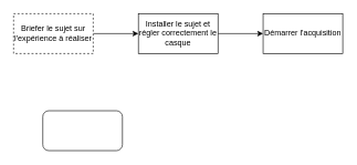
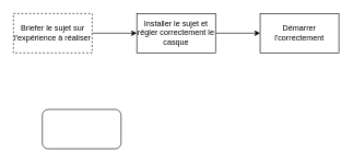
  <mxCell id="0" />
  <mxCell id="1" parent="0" />
  <mxCell id="2" style="edgeStyle=orthogonalEdgeStyle;rounded=0;orthogonalLoop=1;jettySize=auto;html=1;entryX=0;entryY=0.5;entryDx=0;entryDy=0;" edge="1" parent="1" source="3" target="5"><mxGeometry relative="1" as="geometry" /></mxCell>
  <mxCell id="3" value="Briefer le sujet sur l'expérience à réaliser" style="rounded=0;whiteSpace=wrap;html=1;dashed=1;" vertex="1" parent="1"><mxGeometry x="20" y="20" width="120" height="60" as="geometry" /></mxCell>
  <mxCell id="4" style="edgeStyle=orthogonalEdgeStyle;rounded=0;orthogonalLoop=1;jettySize=auto;html=1;entryX=0;entryY=0.5;entryDx=0;entryDy=0;" edge="1" parent="1" source="5" target="6"><mxGeometry relative="1" as="geometry" /></mxCell>
  <mxCell id="5" value="Installer le sujet et régler correctement le casque" style="rounded=0;whiteSpace=wrap;html=1;" vertex="1" parent="1"><mxGeometry x="208" y="20" width="120" height="60" as="geometry" /></mxCell>
- <mxCell id="6" value="Démarrer l'acquisition" style="rounded=0;whiteSpace=wrap;html=1;" vertex="1" parent="1"><mxGeometry x="396" y="20" width="120" height="60" as="geometry" /></mxCell>
+ <mxCell id="6" value="Démarrer l'correctement" style="rounded=0;whiteSpace=wrap;html=1;" vertex="1" parent="1"><mxGeometry x="396" y="20" width="120" height="60" as="geometry" /></mxCell>
  <mxCell id="7" value="" style="rounded=1;whiteSpace=wrap;html=1;" vertex="1" parent="1"><mxGeometry x="64" y="166" width="120" height="60" as="geometry" /></mxCell>
